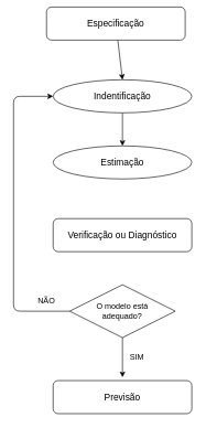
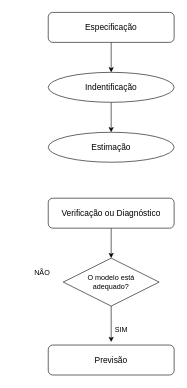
  <mxCell id="0" />
  <mxCell id="1" parent="0" />
  <mxCell id="2" style="edgeStyle=none;html=1;fontSize=14;entryX=0.5;entryY=0;entryDx=0;entryDy=0;" parent="1" source="3" target="5" edge="1"><mxGeometry relative="1" as="geometry"><mxPoint x="98.333" y="110" as="targetPoint" /></mxGeometry></mxCell>
- <mxCell id="3" value="&lt;span style=&quot;font-size: 14px;&quot;&gt;Especificação&lt;/span&gt;" style="rounded=1;whiteSpace=wrap;html=1;" parent="1" vertex="1"><mxGeometry x="70" y="10" width="210" height="50" as="geometry" /></mxCell>
+ <mxCell id="3" value="&lt;span style=&quot;font-size: 14px;&quot;&gt;Especificação&lt;/span&gt;" style="rounded=1;whiteSpace=wrap;html=1;" parent="1" vertex="1"><mxGeometry x="80" y="20" width="210" height="50" as="geometry" /></mxCell>
  <mxCell id="4" style="edgeStyle=none;html=1;exitX=0.5;exitY=1;exitDx=0;exitDy=0;entryX=0.5;entryY=0;entryDx=0;entryDy=0;" edge="1" parent="1" source="5" target="6"><mxGeometry relative="1" as="geometry" /></mxCell>
  <mxCell id="5" value="&lt;span style=&quot;font-size: 14px;&quot;&gt;Indentificação&lt;/span&gt;" style="ellipse;whiteSpace=wrap;html=1;" parent="1" vertex="1"><mxGeometry x="80" y="120" width="210" height="50" as="geometry" /></mxCell>
  <mxCell id="6" value="&lt;font style=&quot;font-size: 14px;&quot;&gt;Estimação&lt;/font&gt;" style="ellipse;whiteSpace=wrap;html=1;" vertex="1" parent="1"><mxGeometry x="80" y="220" width="210" height="50" as="geometry" /></mxCell>
+ <mxCell id="7" style="edgeStyle=none;html=1;exitX=0.5;exitY=1;exitDx=0;exitDy=0;entryX=0.5;entryY=0;entryDx=0;entryDy=0;" edge="1" parent="1" source="8" target="12"><mxGeometry relative="1" as="geometry" /></mxCell>
  <mxCell id="8" value="&lt;font style=&quot;font-size: 14px;&quot;&gt;Verificação ou Diagnóstico&lt;/font&gt;" style="rounded=1;whiteSpace=wrap;html=1;" vertex="1" parent="1"><mxGeometry x="80" y="330" width="210" height="50" as="geometry" /></mxCell>
  <mxCell id="9" value="&lt;font style=&quot;font-size: 14px;&quot;&gt;Previsão&lt;/font&gt;" style="rounded=1;whiteSpace=wrap;html=1;" vertex="1" parent="1"><mxGeometry x="80" y="575" width="210" height="50" as="geometry" /></mxCell>
  <mxCell id="10" style="edgeStyle=none;html=1;exitX=0.5;exitY=1;exitDx=0;exitDy=0;" edge="1" parent="1" source="12"><mxGeometry relative="1" as="geometry"><mxPoint x="185" y="570" as="targetPoint" /></mxGeometry></mxCell>
- <mxCell id="11" style="edgeStyle=none;html=1;exitX=0;exitY=0.5;exitDx=0;exitDy=0;entryX=0;entryY=0.5;entryDx=0;entryDy=0;" edge="1" parent="1" source="12" target="5"><mxGeometry relative="1" as="geometry"><mxPoint x="20" y="80" as="targetPoint" /><Array as="points"><mxPoint x="20" y="470" /><mxPoint x="20" y="145" /></Array></mxGeometry></mxCell>
  <mxCell id="12" value="O modelo está &lt;br&gt;adequado?" style="rhombus;whiteSpace=wrap;html=1;" vertex="1" parent="1"><mxGeometry x="105" y="430" width="160" height="80" as="geometry" /></mxCell>
- <mxCell id="13" value="SIM" style="text;html=1;strokeColor=none;fillColor=none;align=center;verticalAlign=middle;whiteSpace=wrap;rounded=0;" vertex="1" parent="1"><mxGeometry x="177" y="525" width="60" height="30" as="geometry" /></mxCell>
+ <mxCell id="13" value="SIM" style="text;html=1;strokeColor=none;fillColor=none;align=center;verticalAlign=middle;whiteSpace=wrap;rounded=0;" vertex="1" parent="1"><mxGeometry x="172" y="535" width="60" height="30" as="geometry" /></mxCell>
  <mxCell id="14" value="NÃO" style="text;html=1;strokeColor=none;fillColor=none;align=center;verticalAlign=middle;whiteSpace=wrap;rounded=0;" vertex="1" parent="1"><mxGeometry x="40" y="440" width="60" height="30" as="geometry" /></mxCell>
